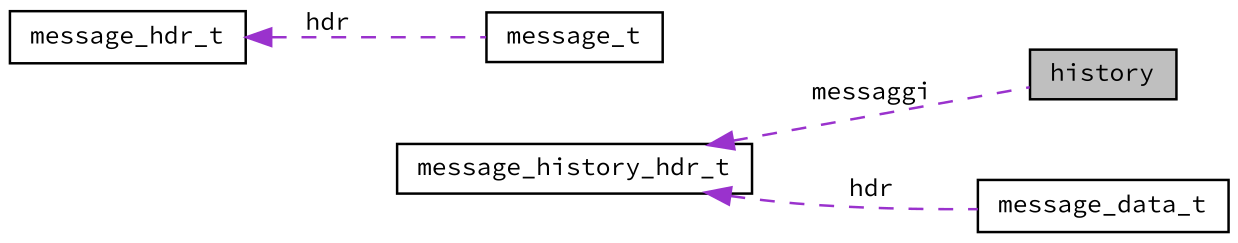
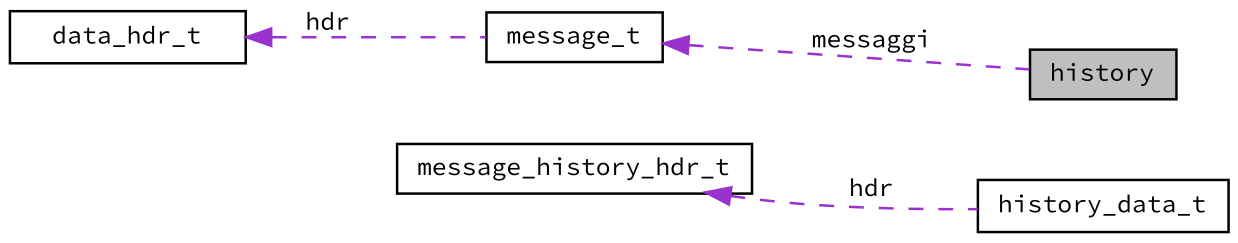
  digraph {
    fontname="Source Code Pro"
    rankdir=LR
    node [color=black fillcolor=white fontname="Source Code Pro" fontsize=10 shape=record style=filled]
    edge [color=darkorchid3 dir=back fontname="Source Code Pro" fontsize=10 labelfontname=Helvetica labelfontsize=10 style=dashed]
    n1 [fillcolor=grey75 fontcolor=black height=0.2 label=history width=0.4]
    n2 [height=0.2 label=message_t width=0.4]
-   n3 [height=0.2 label=message_data_t width=0.4]
+   n3 [height=0.2 label=history_data_t width=0.4]
    n4 [height=0.2 label=message_history_hdr_t width=0.4]
-   n5 [height=0.2 label=message_hdr_t width=0.4]
-   n4 -> n1 [label=" messaggi"]
+   n5 [height=0.2 label=data_hdr_t width=0.4]
+   n2 -> n1 [label=" messaggi"]
    n4 -> n3 [label=" hdr"]
    n5 -> n2 [label=" hdr"]
  }
